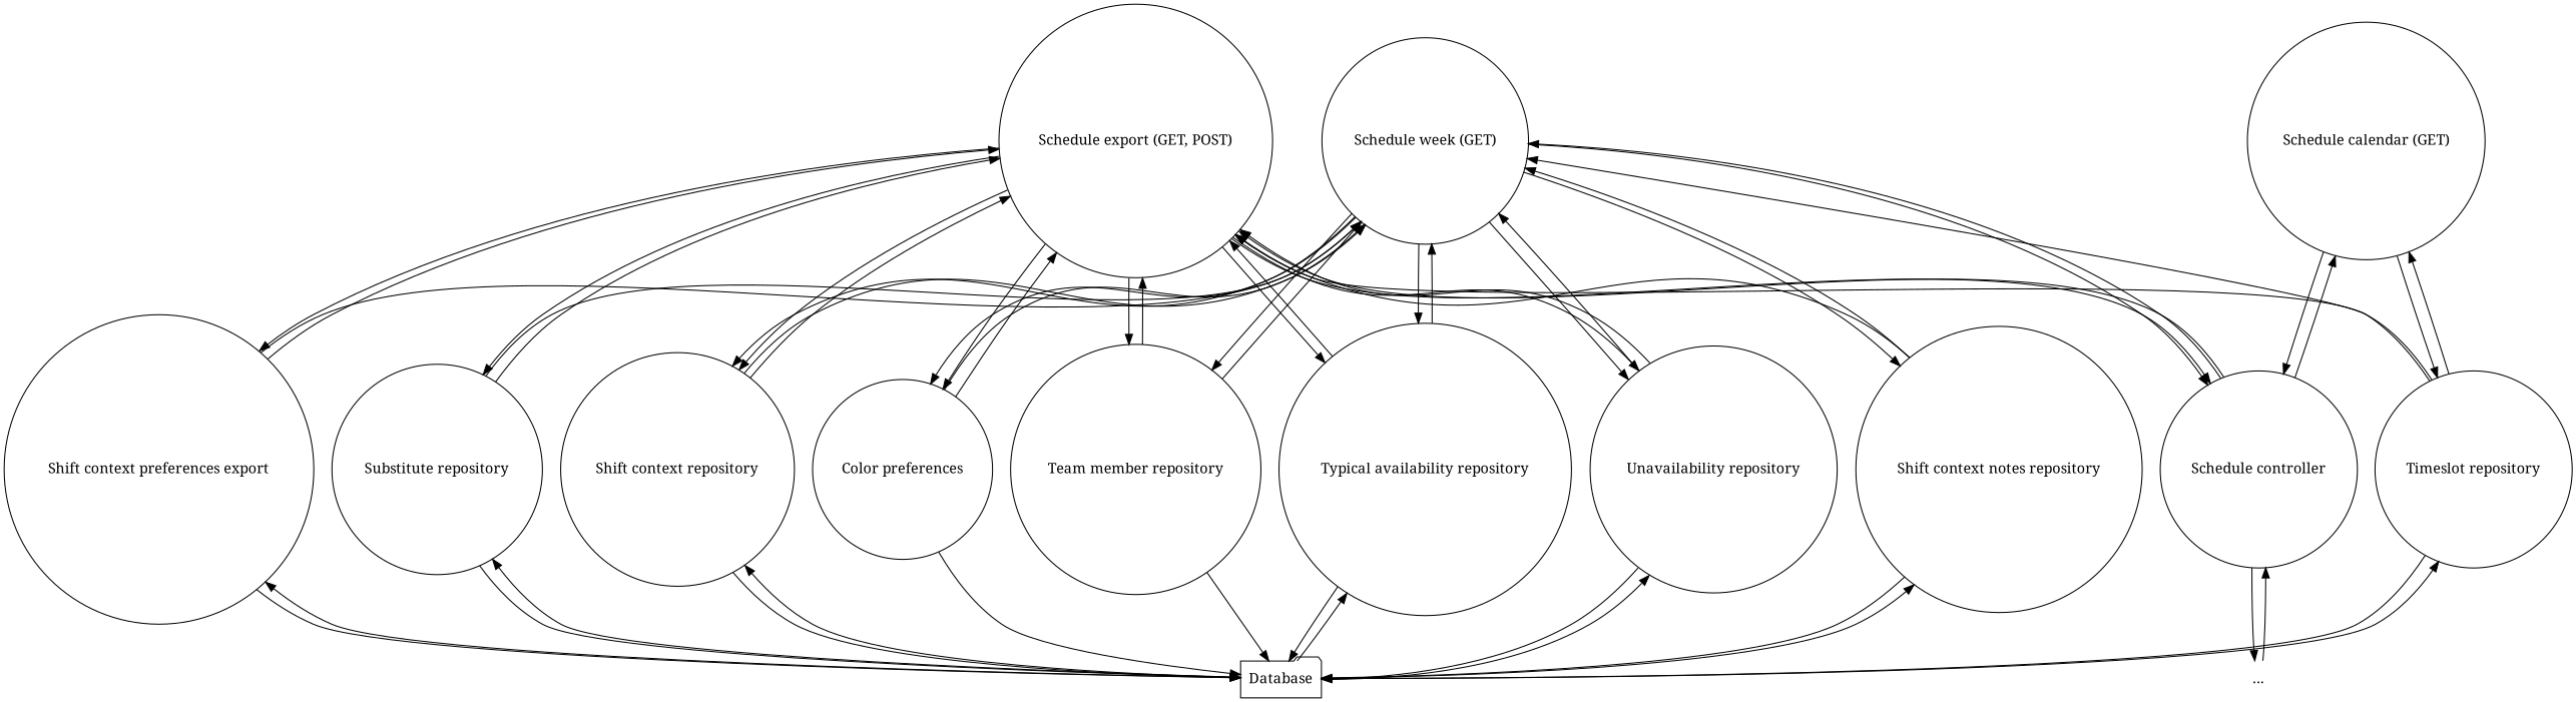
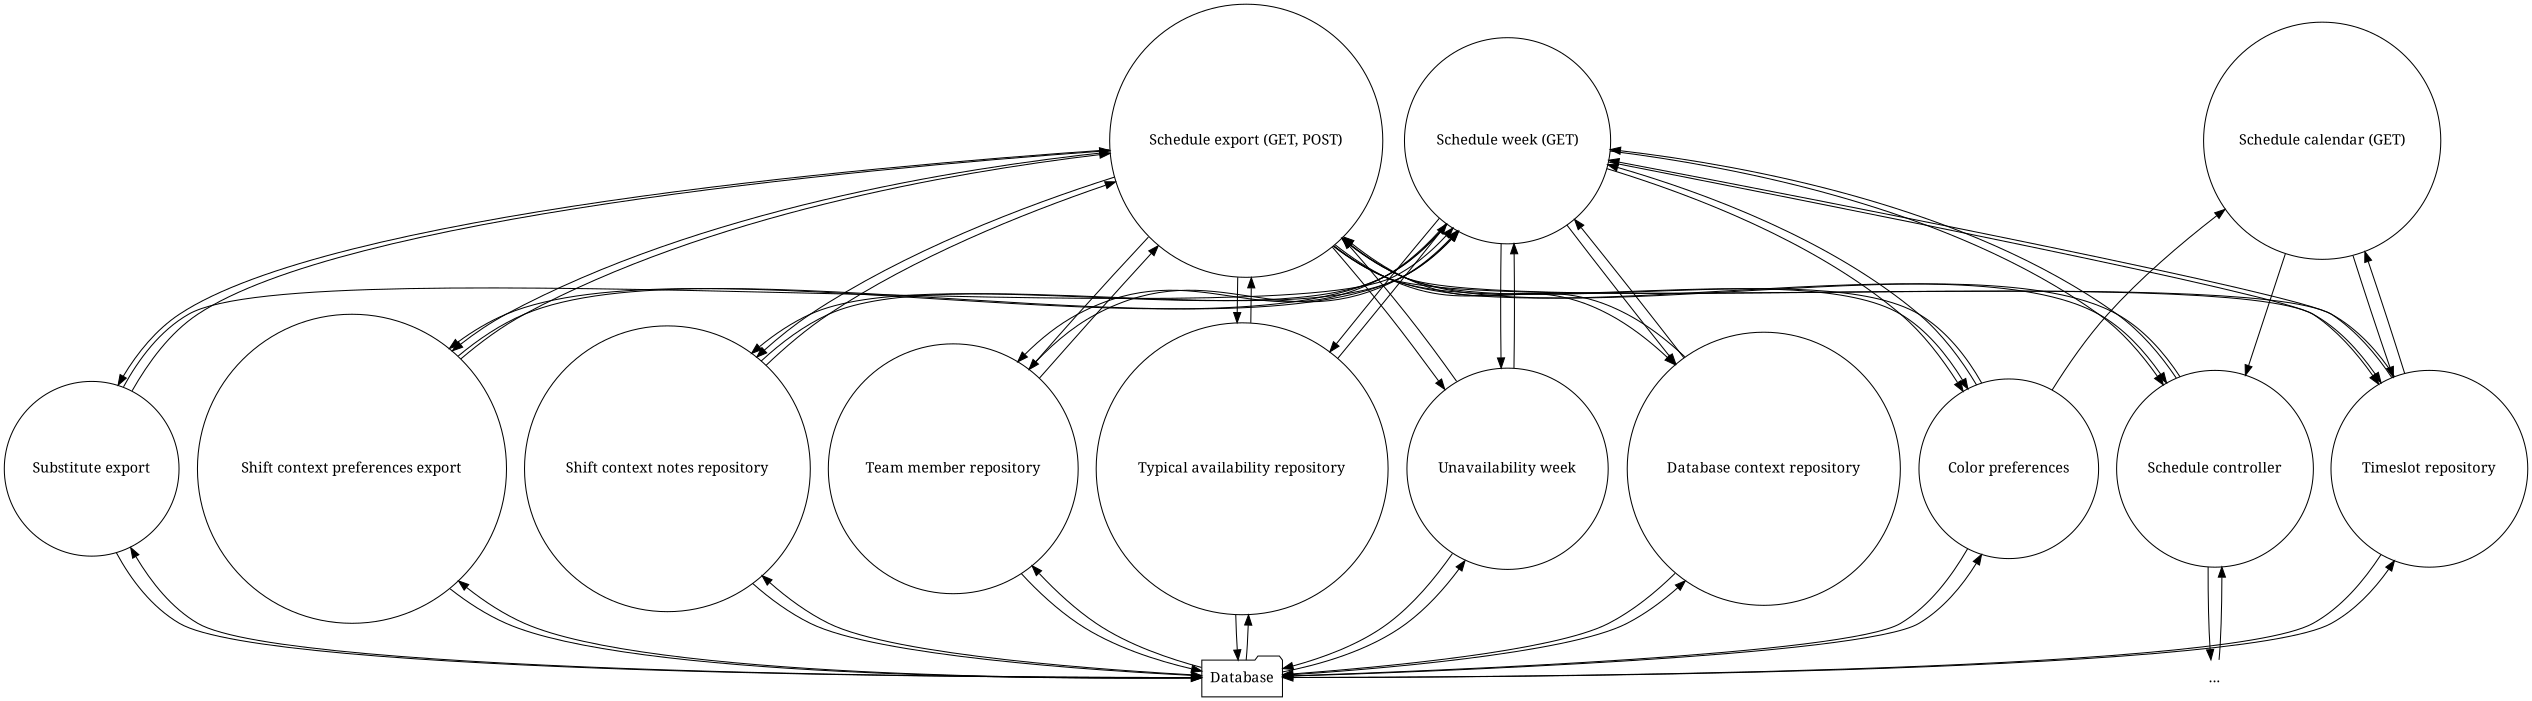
  digraph {
    fontname="Noto Serif"
    node [fontname="Noto Serif" shape=circle]
    edge [fontname="Noto Serif"]
    "Schedule calendar (GET)"
    "Schedule week (GET)"
    "Schedule export (GET, POST)"
    "Team member repository"
    "Typical availability repository"
-   "Unavailability repository"
-   "Shift context repository"
+   "Unavailability repository" [label="Unavailability week"]
+   "Shift context repository" [label="Database context repository"]
    n8 [label="Shift context preferences export"]
    n9 [label="Color preferences"]
    "Shift context notes repository"
-   "Substitute repository"
+   "Substitute repository" [label="Substitute export"]
    "Timeslot repository"
    "Schedule controller"
    Database [shape=folder]
    "..." [shape=none]
    subgraph sub_1 {
      rank=same
      "Schedule calendar (GET)"
      "Schedule week (GET)"
      "Schedule export (GET, POST)"
    }
    subgraph sub_2 {
      rank=same
      "Team member repository"
      "Typical availability repository"
      "Unavailability repository"
      "Shift context repository"
      n8
      n9
      "Shift context notes repository"
      "Substitute repository"
      "Timeslot repository"
    }
    "Schedule calendar (GET)" -> "Timeslot repository"
    "Schedule calendar (GET)" -> "Schedule controller"
    "Schedule week (GET)" -> "Team member repository"
    "Schedule week (GET)" -> "Typical availability repository"
    "Schedule week (GET)" -> "Unavailability repository"
    "Schedule week (GET)" -> "Shift context repository"
+   "Schedule week (GET)" -> n8
    "Schedule week (GET)" -> n9
    "Schedule week (GET)" -> "Shift context notes repository"
+   "Schedule week (GET)" -> "Timeslot repository"
    "Schedule week (GET)" -> "Schedule controller"
    "Schedule export (GET, POST)" -> "Team member repository"
    "Schedule export (GET, POST)" -> "Typical availability repository"
    "Schedule export (GET, POST)" -> "Unavailability repository"
    "Schedule export (GET, POST)" -> "Shift context repository"
    "Schedule export (GET, POST)" -> n8
    "Schedule export (GET, POST)" -> n9
+   "Schedule export (GET, POST)" -> "Shift context notes repository"
    "Schedule export (GET, POST)" -> "Substitute repository"
+   "Schedule export (GET, POST)" -> "Timeslot repository"
    "Schedule export (GET, POST)" -> "Schedule controller"
    "Team member repository" -> "Schedule week (GET)"
    "Team member repository" -> "Schedule export (GET, POST)"
    "Team member repository" -> Database
    "Typical availability repository" -> "Schedule week (GET)"
    "Typical availability repository" -> "Schedule export (GET, POST)"
    "Typical availability repository" -> Database
    "Unavailability repository" -> "Schedule week (GET)"
    "Unavailability repository" -> "Schedule export (GET, POST)"
    "Unavailability repository" -> Database
    "Shift context repository" -> "Schedule week (GET)"
    "Shift context repository" -> "Schedule export (GET, POST)"
    "Shift context repository" -> Database
    n8 -> "Schedule week (GET)"
    n8 -> "Schedule export (GET, POST)"
    n8 -> Database
    n9 -> "Schedule week (GET)"
    n9 -> "Schedule export (GET, POST)"
    n9 -> Database
    "Shift context notes repository" -> "Schedule week (GET)"
    "Shift context notes repository" -> "Schedule export (GET, POST)"
    "Shift context notes repository" -> Database
    "Substitute repository" -> "Schedule week (GET)"
    "Substitute repository" -> "Schedule export (GET, POST)"
    "Substitute repository" -> Database
    "Timeslot repository" -> "Schedule calendar (GET)"
    "Timeslot repository" -> "Schedule week (GET)"
    "Timeslot repository" -> "Schedule export (GET, POST)"
    "Timeslot repository" -> Database
-   "Schedule controller" -> "Schedule calendar (GET)"
+   n9 -> "Schedule calendar (GET)"
    "Schedule controller" -> "Schedule week (GET)"
    "Schedule controller" -> "Schedule export (GET, POST)"
    "Schedule controller" -> "..."
+   Database -> "Team member repository"
    Database -> "Typical availability repository"
    Database -> "Unavailability repository"
    Database -> "Shift context repository"
    Database -> n8
+   Database -> n9
    Database -> "Shift context notes repository"
    Database -> "Substitute repository"
    Database -> "Timeslot repository"
    "..." -> "Schedule controller"
  }
